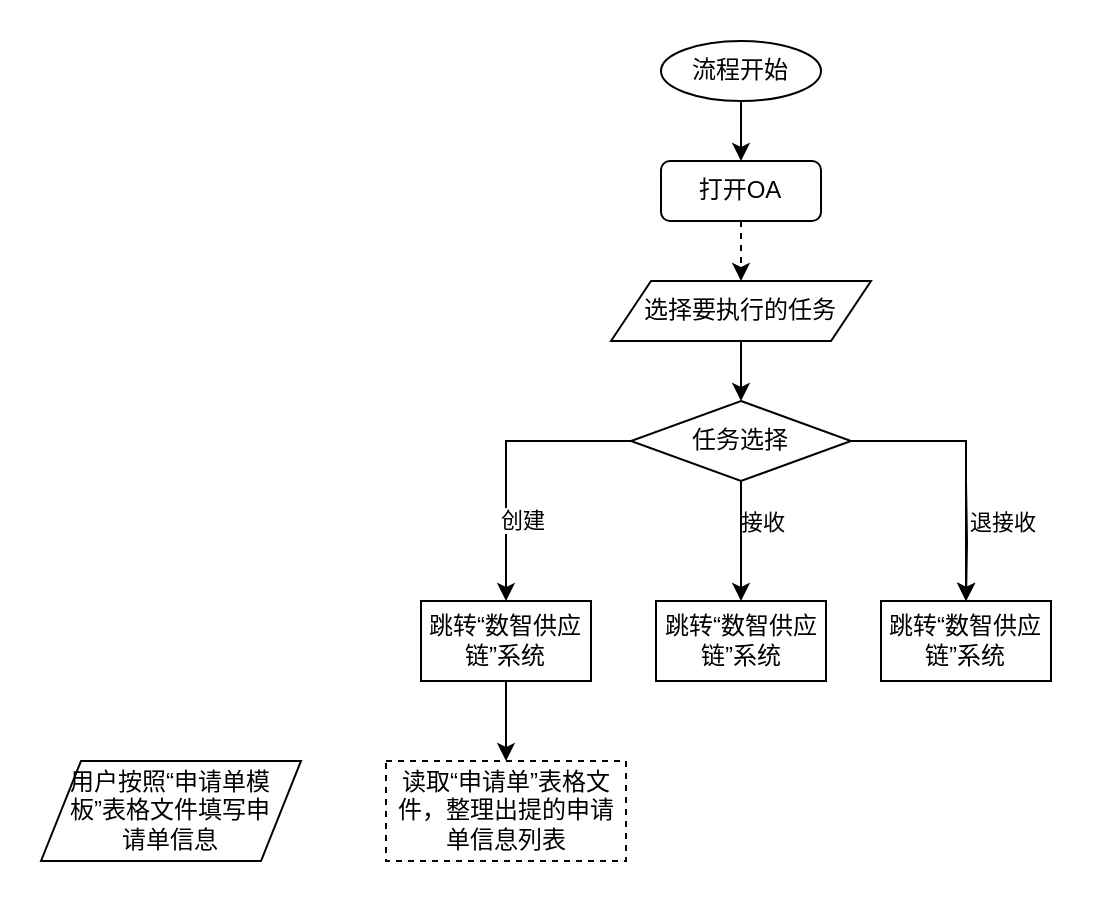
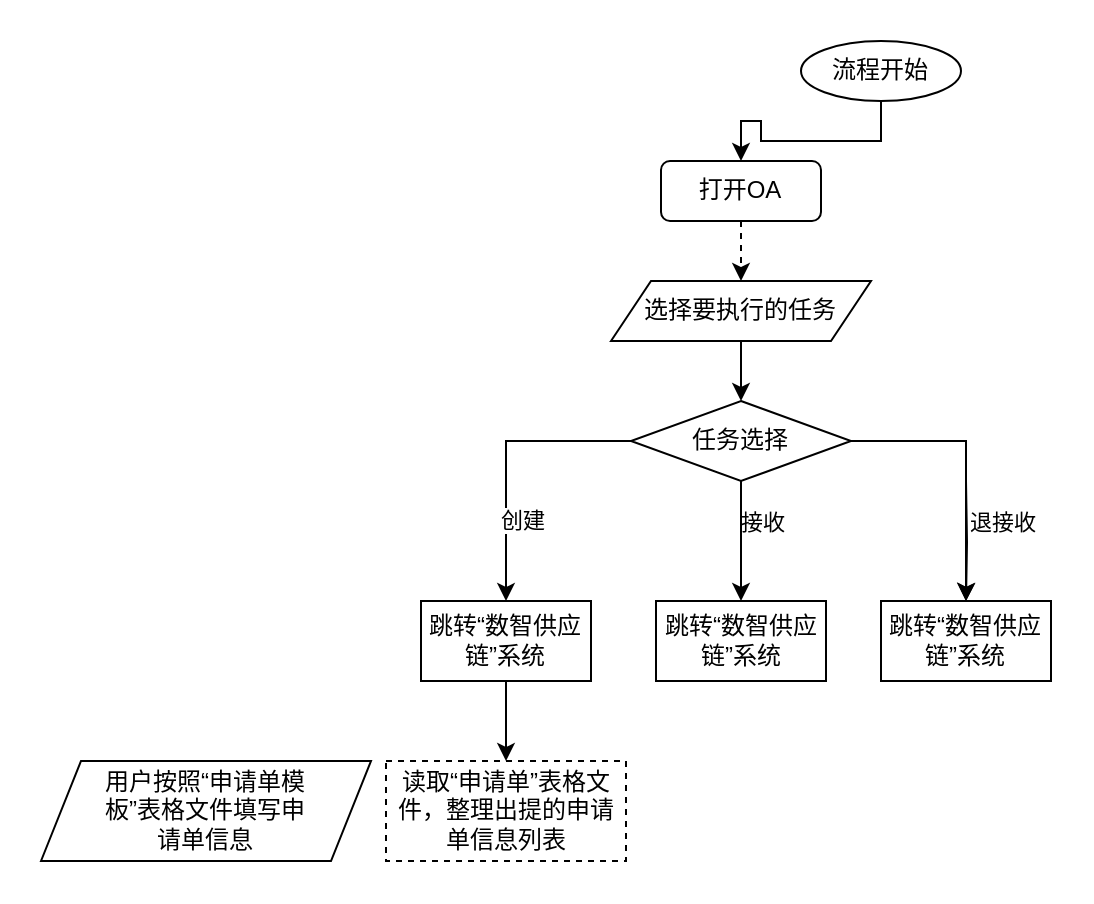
  <mxCell id="0" />
  <mxCell id="1" parent="0" />
  <mxCell id="2" style="edgeStyle=orthogonalEdgeStyle;rounded=0;orthogonalLoop=1;jettySize=auto;html=1;exitX=0.5;exitY=1;exitDx=0;exitDy=0;entryX=0.5;entryY=0;entryDx=0;entryDy=0;" edge="1" parent="1" source="3" target="5"><mxGeometry relative="1" as="geometry" /></mxCell>
- <mxCell id="3" value="流程开始" style="ellipse;whiteSpace=wrap;html=1;" vertex="1" parent="1"><mxGeometry x="330" y="20" width="80" height="30" as="geometry" /></mxCell>
+ <mxCell id="3" value="流程开始" style="ellipse;whiteSpace=wrap;html=1;" vertex="1" parent="1"><mxGeometry x="400" y="20" width="80" height="30" as="geometry" /></mxCell>
  <mxCell id="4" style="edgeStyle=orthogonalEdgeStyle;rounded=0;orthogonalLoop=1;jettySize=auto;html=1;exitX=0.5;exitY=1;exitDx=0;exitDy=0;entryX=0.5;entryY=0;entryDx=0;entryDy=0;dashed=1;" edge="1" parent="1" source="5" target="7"><mxGeometry relative="1" as="geometry" /></mxCell>
  <mxCell id="5" value="打开OA" style="whiteSpace=wrap;html=1;rounded=1;" vertex="1" parent="1"><mxGeometry x="330" y="80" width="80" height="30" as="geometry" /></mxCell>
  <mxCell id="6" style="edgeStyle=orthogonalEdgeStyle;rounded=0;orthogonalLoop=1;jettySize=auto;html=1;exitX=0.5;exitY=1;exitDx=0;exitDy=0;entryX=0.5;entryY=0;entryDx=0;entryDy=0;" edge="1" parent="1" source="7" target="14"><mxGeometry relative="1" as="geometry" /></mxCell>
  <mxCell id="7" value="选择要执行的任务" style="shape=parallelogram;perimeter=parallelogramPerimeter;whiteSpace=wrap;html=1;fixedSize=1;" vertex="1" parent="1"><mxGeometry x="305" y="140" width="130" height="30" as="geometry" /></mxCell>
  <mxCell id="8" style="edgeStyle=orthogonalEdgeStyle;rounded=0;orthogonalLoop=1;jettySize=auto;html=1;exitX=0;exitY=0.5;exitDx=0;exitDy=0;entryX=0.5;entryY=0;entryDx=0;entryDy=0;" edge="1" parent="1" source="14" target="16"><mxGeometry relative="1" as="geometry" /></mxCell>
  <mxCell id="9" value="创建" style="edgeLabel;html=1;align=center;verticalAlign=middle;resizable=0;points=[];" vertex="1" connectable="0" parent="8"><mxGeometry x="0.322" y="3" relative="1" as="geometry"><mxPoint x="5" y="8" as="offset" /></mxGeometry></mxCell>
  <mxCell id="10" style="edgeStyle=orthogonalEdgeStyle;rounded=0;orthogonalLoop=1;jettySize=auto;html=1;exitX=0.5;exitY=1;exitDx=0;exitDy=0;entryX=0.5;entryY=0;entryDx=0;entryDy=0;" edge="1" parent="1" source="14" target="17"><mxGeometry relative="1" as="geometry" /></mxCell>
  <mxCell id="11" value="接收" style="edgeLabel;html=1;align=center;verticalAlign=middle;resizable=0;points=[];" vertex="1" connectable="0" parent="10"><mxGeometry x="-0.639" y="2" relative="1" as="geometry"><mxPoint x="8" y="9" as="offset" /></mxGeometry></mxCell>
  <mxCell id="12" style="edgeStyle=orthogonalEdgeStyle;rounded=0;orthogonalLoop=1;jettySize=auto;html=1;exitX=1;exitY=0.5;exitDx=0;exitDy=0;entryX=0.5;entryY=0;entryDx=0;entryDy=0;" edge="1" parent="1" source="14" target="19"><mxGeometry relative="1" as="geometry" /></mxCell>
  <mxCell id="13" value="退接收" style="edgeLabel;html=1;align=center;verticalAlign=middle;resizable=0;points=[];" vertex="1" connectable="0" parent="12"><mxGeometry x="0.479" y="2" relative="1" as="geometry"><mxPoint x="16" y="-4" as="offset" /></mxGeometry></mxCell>
  <mxCell id="14" value="任务选择" style="rhombus;whiteSpace=wrap;html=1;" vertex="1" parent="1"><mxGeometry x="315" y="200" width="110" height="40" as="geometry" /></mxCell>
  <mxCell id="15" style="edgeStyle=orthogonalEdgeStyle;rounded=0;orthogonalLoop=1;jettySize=auto;html=1;exitX=0.5;exitY=1;exitDx=0;exitDy=0;entryX=0.5;entryY=0;entryDx=0;entryDy=0;" edge="1" parent="1" source="16" target="20"><mxGeometry relative="1" as="geometry" /></mxCell>
  <mxCell id="16" value="跳转“数智供应链”系统" style="rounded=0;whiteSpace=wrap;html=1;" vertex="1" parent="1"><mxGeometry x="210" y="300" width="85" height="40" as="geometry" /></mxCell>
  <mxCell id="17" value="跳转“数智供应链”系统" style="rounded=0;whiteSpace=wrap;html=1;" vertex="1" parent="1"><mxGeometry x="327.5" y="300" width="85" height="40" as="geometry" /></mxCell>
  <mxCell id="18" style="edgeStyle=orthogonalEdgeStyle;rounded=0;orthogonalLoop=1;jettySize=auto;html=1;exitX=0.5;exitY=1;exitDx=0;exitDy=0;entryX=0.5;entryY=0;entryDx=0;entryDy=0;" edge="1" target="19" parent="1"><mxGeometry relative="1" as="geometry"><mxPoint x="482.5" y="240" as="sourcePoint" /></mxGeometry></mxCell>
  <mxCell id="19" value="跳转“数智供应链”系统" style="rounded=0;whiteSpace=wrap;html=1;" vertex="1" parent="1"><mxGeometry x="440" y="300" width="85" height="40" as="geometry" /></mxCell>
  <mxCell id="20" value="读取“申请单”表格文件，整理出提的申请单信息列表" style="rounded=0;whiteSpace=wrap;html=1;dashed=1;" vertex="1" parent="1"><mxGeometry x="192.5" y="380" width="120" height="50" as="geometry" /></mxCell>
- <mxCell id="21" value="&lt;div&gt;用户按照“申请单模&lt;/div&gt;&lt;div&gt;板”表格文件填写申&lt;/div&gt;&lt;div&gt;请单信息&lt;/div&gt;" style="shape=parallelogram;perimeter=parallelogramPerimeter;whiteSpace=wrap;html=1;fixedSize=1;" vertex="1" parent="1"><mxGeometry x="20" y="380" width="130" height="50" as="geometry" /></mxCell>
+ <mxCell id="21" value="&lt;div&gt;用户按照“申请单模&lt;/div&gt;&lt;div&gt;板”表格文件填写申&lt;/div&gt;&lt;div&gt;请单信息&lt;/div&gt;" style="shape=parallelogram;perimeter=parallelogramPerimeter;whiteSpace=wrap;html=1;fixedSize=1;" vertex="1" parent="1"><mxGeometry x="20" y="380" width="165" height="50" as="geometry" /></mxCell>
